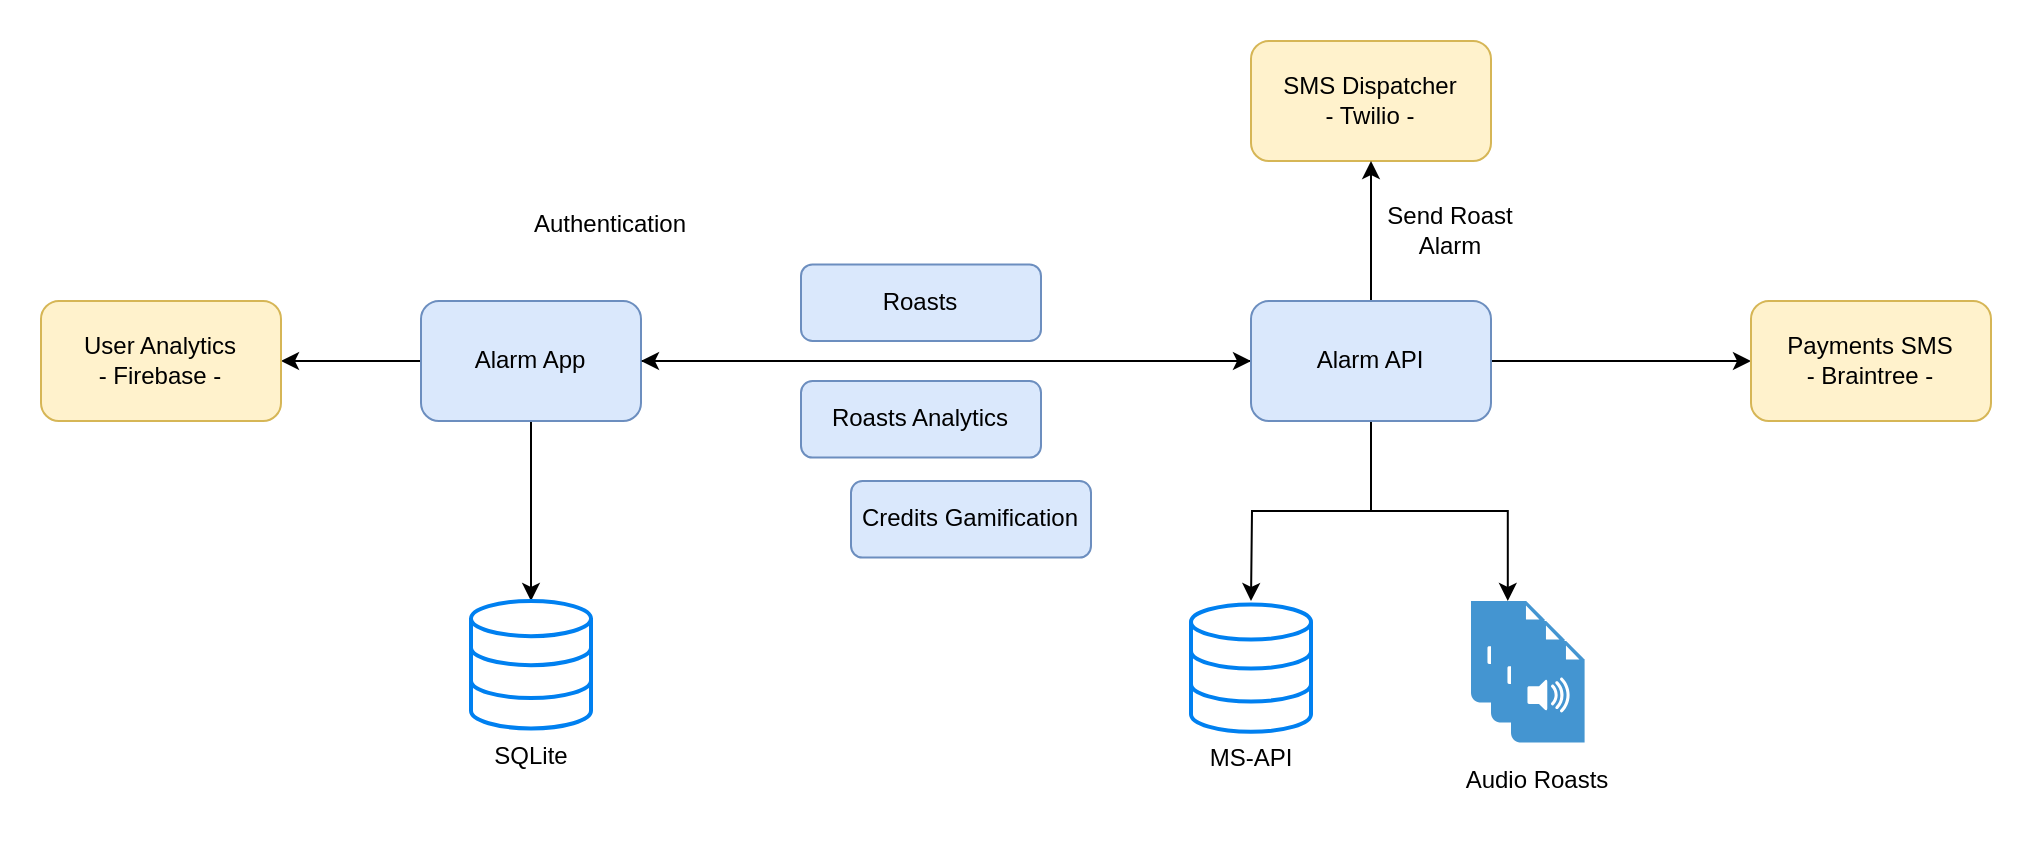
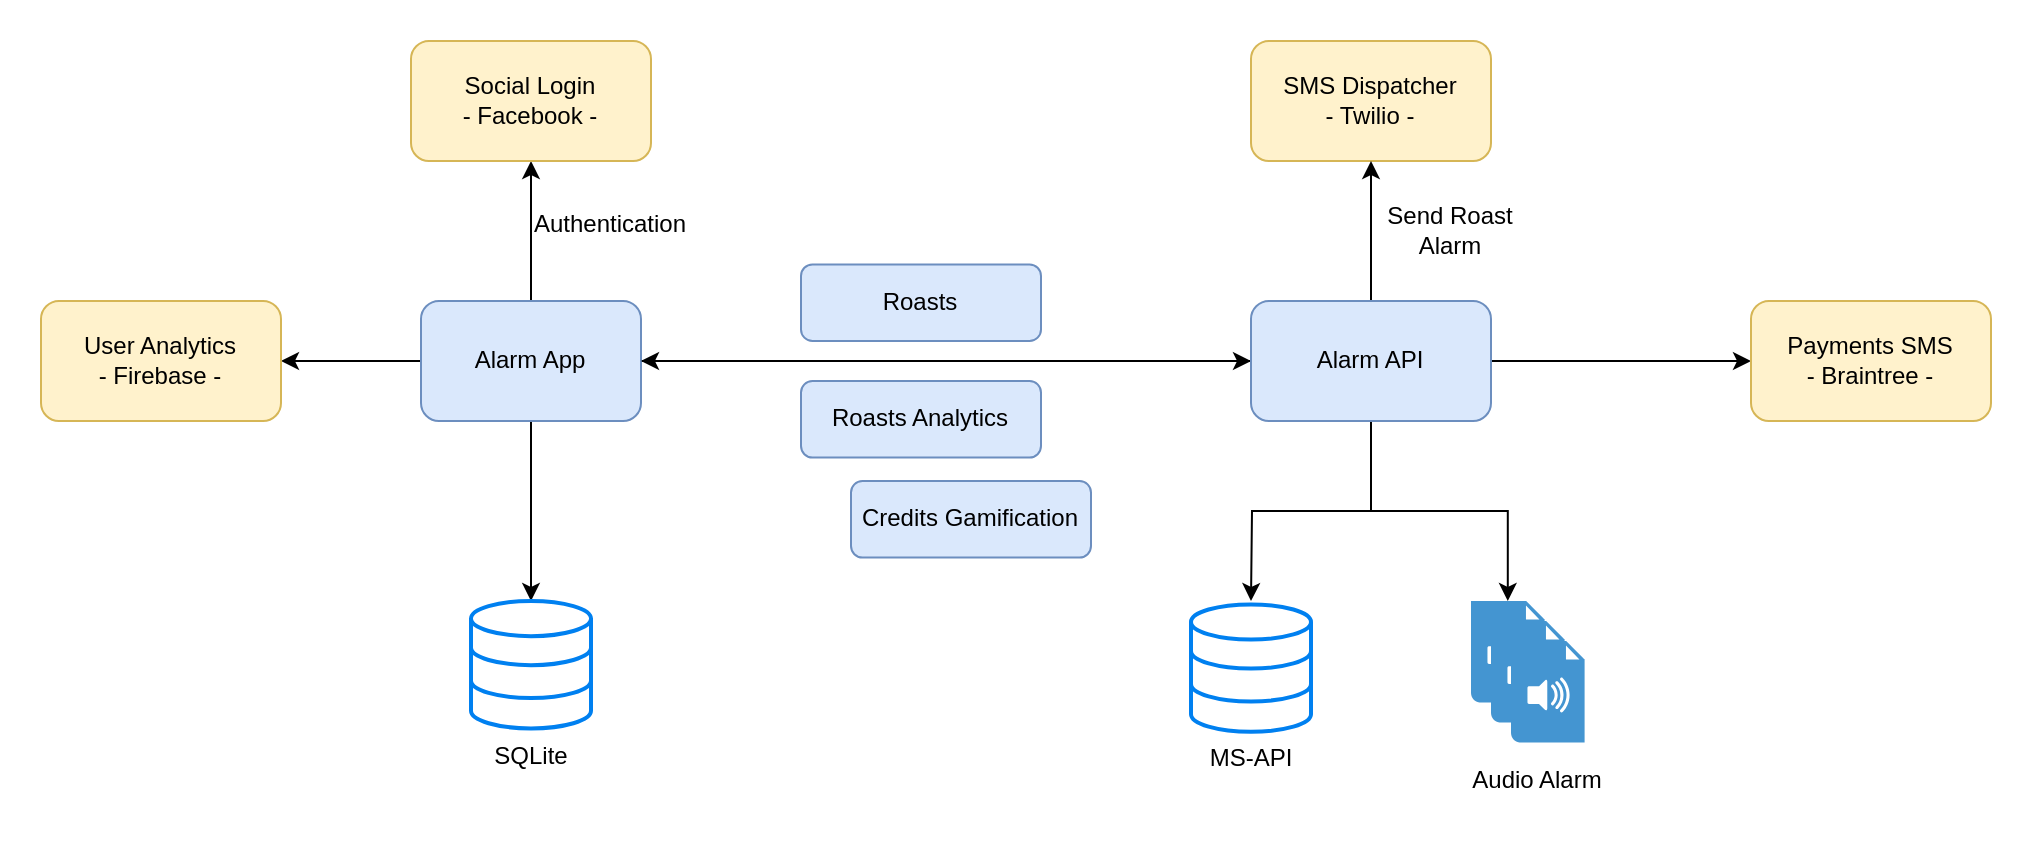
  <mxCell id="0" />
  <mxCell id="1" parent="0" />
  <mxCell id="2" style="edgeStyle=orthogonalEdgeStyle;rounded=0;orthogonalLoop=1;jettySize=auto;html=1;entryX=0;entryY=0.5;entryDx=0;entryDy=0;" edge="1" parent="1" source="6" target="13"><mxGeometry relative="1" as="geometry"><Array as="points"><mxPoint x="510" y="180" /><mxPoint x="510" y="180" /></Array></mxGeometry></mxCell>
  <mxCell id="3" value="" style="edgeStyle=orthogonalEdgeStyle;rounded=0;orthogonalLoop=1;jettySize=auto;html=1;" edge="1" parent="1" source="6" target="27"><mxGeometry relative="1" as="geometry" /></mxCell>
+ <mxCell id="4" style="edgeStyle=orthogonalEdgeStyle;rounded=0;orthogonalLoop=1;jettySize=auto;html=1;" edge="1" parent="1" source="6" target="14"><mxGeometry relative="1" as="geometry" /></mxCell>
  <mxCell id="5" value="" style="edgeStyle=orthogonalEdgeStyle;rounded=0;orthogonalLoop=1;jettySize=auto;html=1;" edge="1" parent="1" source="6" target="18"><mxGeometry relative="1" as="geometry" /></mxCell>
  <mxCell id="6" value="Alarm App" style="rounded=1;whiteSpace=wrap;html=1;fillColor=#dae8fc;strokeColor=#6c8ebf;verticalAlign=middle;" vertex="1" parent="1"><mxGeometry x="210" y="150" width="110" height="60" as="geometry" /></mxCell>
  <mxCell id="7" value="SMS Dispatcher&lt;br&gt;- Twilio -" style="rounded=1;whiteSpace=wrap;html=1;fillColor=#fff2cc;strokeColor=#d6b656;" vertex="1" parent="1"><mxGeometry x="625" y="20" width="120" height="60" as="geometry" /></mxCell>
  <mxCell id="8" style="edgeStyle=orthogonalEdgeStyle;rounded=0;orthogonalLoop=1;jettySize=auto;html=1;" edge="1" parent="1" source="13" target="7"><mxGeometry relative="1" as="geometry" /></mxCell>
  <mxCell id="9" style="edgeStyle=orthogonalEdgeStyle;rounded=0;orthogonalLoop=1;jettySize=auto;html=1;entryX=0;entryY=0.5;entryDx=0;entryDy=0;" edge="1" parent="1" source="13" target="16"><mxGeometry relative="1" as="geometry" /></mxCell>
  <mxCell id="10" style="edgeStyle=orthogonalEdgeStyle;rounded=0;orthogonalLoop=1;jettySize=auto;html=1;" edge="1" parent="1" source="13"><mxGeometry relative="1" as="geometry"><mxPoint x="625" y="300" as="targetPoint" /></mxGeometry></mxCell>
  <mxCell id="11" style="edgeStyle=orthogonalEdgeStyle;rounded=0;orthogonalLoop=1;jettySize=auto;html=1;" edge="1" parent="1" source="13" target="22"><mxGeometry relative="1" as="geometry" /></mxCell>
  <mxCell id="12" style="edgeStyle=orthogonalEdgeStyle;rounded=0;orthogonalLoop=1;jettySize=auto;html=1;entryX=1;entryY=0.5;entryDx=0;entryDy=0;" edge="1" parent="1" source="13" target="6"><mxGeometry relative="1" as="geometry" /></mxCell>
  <mxCell id="13" value="Alarm API" style="rounded=1;whiteSpace=wrap;html=1;fillColor=#dae8fc;strokeColor=#6c8ebf;" vertex="1" parent="1"><mxGeometry x="625" y="150" width="120" height="60" as="geometry" /></mxCell>
+ <mxCell id="14" value="Social Login&lt;br&gt;- Facebook -" style="rounded=1;whiteSpace=wrap;html=1;fillColor=#fff2cc;strokeColor=#d6b656;" vertex="1" parent="1"><mxGeometry x="205" y="20" width="120" height="60" as="geometry" /></mxCell>
  <mxCell id="15" value="Authentication" style="text;html=1;strokeColor=none;fillColor=none;align=center;verticalAlign=middle;whiteSpace=wrap;rounded=0;" vertex="1" parent="1"><mxGeometry x="275" y="96.7" width="60" height="30" as="geometry" /></mxCell>
  <mxCell id="16" value="Payments SMS&lt;br&gt;- Braintree -" style="rounded=1;whiteSpace=wrap;html=1;fillColor=#fff2cc;strokeColor=#d6b656;" vertex="1" parent="1"><mxGeometry x="875" y="150" width="120" height="60" as="geometry" /></mxCell>
  <mxCell id="17" value="Send Roast Alarm" style="text;html=1;strokeColor=none;fillColor=none;align=center;verticalAlign=middle;whiteSpace=wrap;rounded=0;" vertex="1" parent="1"><mxGeometry x="685" y="100" width="80" height="30" as="geometry" /></mxCell>
  <mxCell id="18" value="SQLite" style="html=1;verticalLabelPosition=bottom;align=center;labelBackgroundColor=#ffffff;verticalAlign=top;strokeWidth=2;strokeColor=#0080F0;shadow=0;dashed=0;shape=mxgraph.ios7.icons.data;" vertex="1" parent="1"><mxGeometry x="235" y="300" width="60" height="63.7" as="geometry" /></mxCell>
  <mxCell id="19" value="MS-API" style="html=1;verticalLabelPosition=bottom;align=center;labelBackgroundColor=#ffffff;verticalAlign=top;strokeWidth=2;strokeColor=#0080F0;shadow=0;dashed=0;shape=mxgraph.ios7.icons.data;" vertex="1" parent="1"><mxGeometry x="595" y="301.7" width="60" height="63.7" as="geometry" /></mxCell>
  <mxCell id="20" value="" style="group" vertex="1" connectable="0" parent="1"><mxGeometry x="725" y="300" width="86.8" height="105.4" as="geometry" /></mxCell>
  <mxCell id="21" value="" style="group" vertex="1" connectable="0" parent="20"><mxGeometry x="10" width="56.8" height="70.8" as="geometry" /></mxCell>
  <mxCell id="22" value="" style="shadow=0;dashed=0;html=1;strokeColor=none;fillColor=#4495D1;labelPosition=center;verticalLabelPosition=bottom;verticalAlign=top;align=center;outlineConnect=0;shape=mxgraph.veeam.audio_file;" vertex="1" parent="21"><mxGeometry width="36.8" height="50.8" as="geometry" /></mxCell>
  <mxCell id="23" value="" style="group" vertex="1" connectable="0" parent="21"><mxGeometry x="10" y="10" width="46.8" height="60.8" as="geometry" /></mxCell>
  <mxCell id="24" value="" style="shadow=0;dashed=0;html=1;strokeColor=none;fillColor=#4495D1;labelPosition=center;verticalLabelPosition=bottom;verticalAlign=top;align=center;outlineConnect=0;shape=mxgraph.veeam.audio_file;" vertex="1" parent="23"><mxGeometry width="36.8" height="50.8" as="geometry" /></mxCell>
  <mxCell id="25" value="" style="shadow=0;dashed=0;html=1;strokeColor=none;fillColor=#4495D1;labelPosition=center;verticalLabelPosition=bottom;verticalAlign=top;align=center;outlineConnect=0;shape=mxgraph.veeam.audio_file;" vertex="1" parent="23"><mxGeometry x="10" y="10" width="36.8" height="50.8" as="geometry" /></mxCell>
- <mxCell id="26" value="Audio Roasts" style="text;html=1;strokeColor=none;fillColor=none;align=center;verticalAlign=middle;whiteSpace=wrap;rounded=0;" vertex="1" parent="20"><mxGeometry y="75.4" width="86.8" height="30" as="geometry" /></mxCell>
+ <mxCell id="26" value="Audio Alarm" style="text;html=1;strokeColor=none;fillColor=none;align=center;verticalAlign=middle;whiteSpace=wrap;rounded=0;" vertex="1" parent="20"><mxGeometry y="75.4" width="86.8" height="30" as="geometry" /></mxCell>
  <mxCell id="27" value="User Analytics &lt;br&gt;- Firebase -" style="rounded=1;whiteSpace=wrap;html=1;fillColor=#fff2cc;strokeColor=#d6b656;" vertex="1" parent="1"><mxGeometry x="20" y="150" width="120" height="60" as="geometry" /></mxCell>
  <mxCell id="28" value="Roasts Analytics" style="rounded=1;whiteSpace=wrap;html=1;fillColor=#dae8fc;strokeColor=#6c8ebf;" vertex="1" parent="1"><mxGeometry x="400" y="190" width="120" height="38.3" as="geometry" /></mxCell>
  <mxCell id="29" value="Credits Gamification" style="rounded=1;whiteSpace=wrap;html=1;fillColor=#dae8fc;strokeColor=#6c8ebf;" vertex="1" parent="1"><mxGeometry x="425" y="240" width="120" height="38.3" as="geometry" /></mxCell>
  <mxCell id="30" value="Roasts" style="rounded=1;whiteSpace=wrap;html=1;fillColor=#dae8fc;strokeColor=#6c8ebf;" vertex="1" parent="1"><mxGeometry x="400" y="131.7" width="120" height="38.3" as="geometry" /></mxCell>
